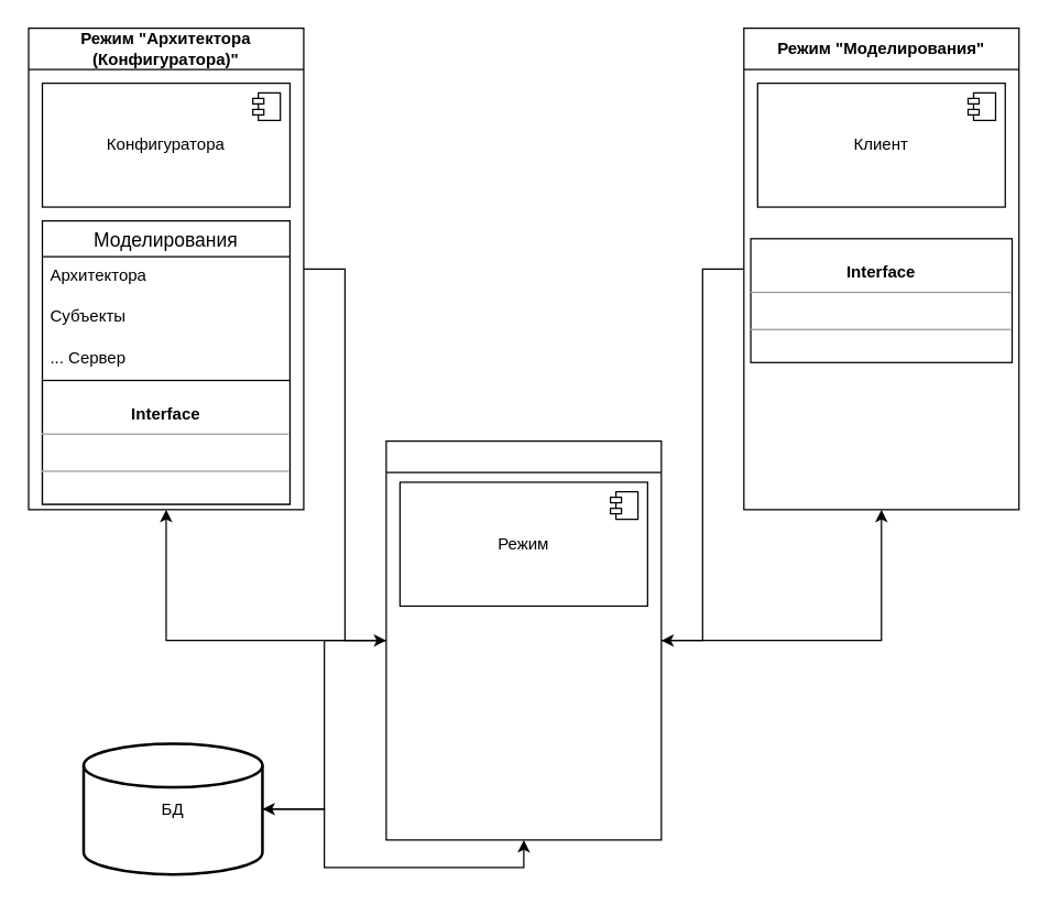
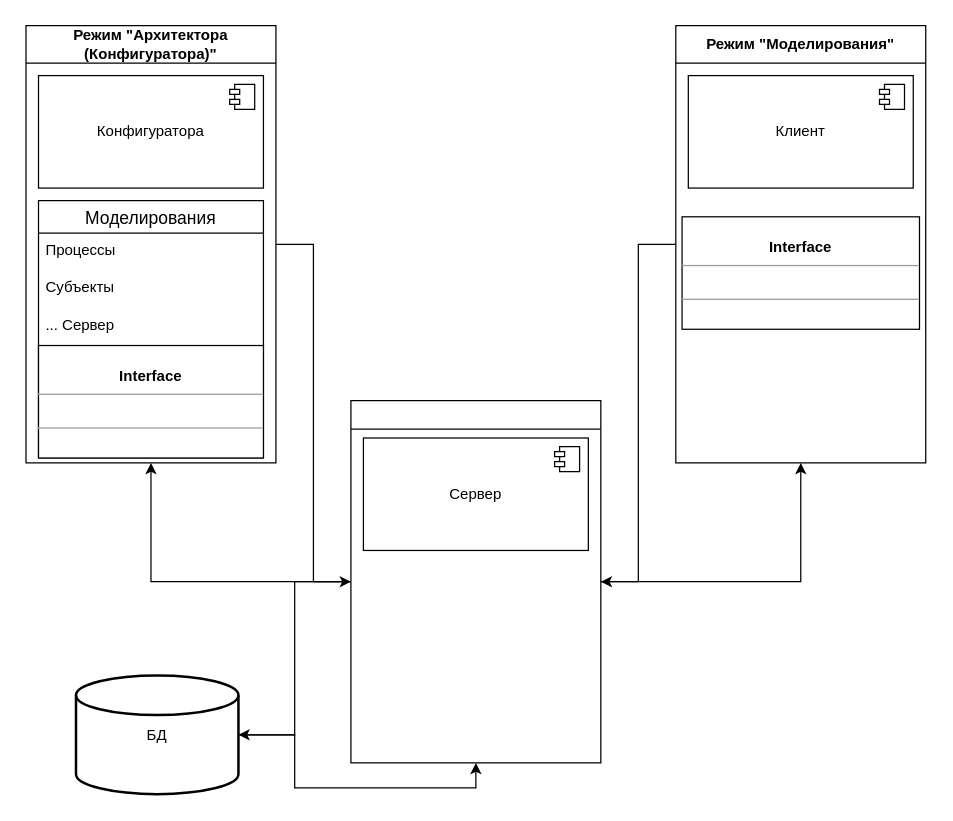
  <mxCell id="0" />
  <mxCell id="1" parent="0" />
  <mxCell id="2" style="edgeStyle=orthogonalEdgeStyle;rounded=0;orthogonalLoop=1;jettySize=auto;html=1;" edge="1" parent="1" source="3" target="13"><mxGeometry relative="1" as="geometry" /></mxCell>
  <mxCell id="3" value="Режим &quot;Архитектора (Конфигуратора)&quot;" style="swimlane;whiteSpace=wrap;html=1;startSize=30;" vertex="1" parent="1"><mxGeometry x="20" y="20" width="200" height="350" as="geometry" /></mxCell>
  <mxCell id="4" value="Моделирования" style="swimlane;fontStyle=0;childLayout=stackLayout;horizontal=1;startSize=26;horizontalStack=0;resizeParent=1;resizeParentMax=0;resizeLast=0;collapsible=1;marginBottom=0;align=center;fontSize=14;" vertex="1" parent="3"><mxGeometry x="10" y="140" width="180" height="206" as="geometry" /></mxCell>
- <mxCell id="5" value="Архитектора" style="text;strokeColor=none;fillColor=none;spacingLeft=4;spacingRight=4;overflow=hidden;rotatable=0;points=[[0,0.5],[1,0.5]];portConstraint=eastwest;fontSize=12;whiteSpace=wrap;html=1;" vertex="1" parent="4"><mxGeometry y="26" width="180" height="30" as="geometry" /></mxCell>
+ <mxCell id="5" value="Процессы" style="text;strokeColor=none;fillColor=none;spacingLeft=4;spacingRight=4;overflow=hidden;rotatable=0;points=[[0,0.5],[1,0.5]];portConstraint=eastwest;fontSize=12;whiteSpace=wrap;html=1;" vertex="1" parent="4"><mxGeometry y="26" width="180" height="30" as="geometry" /></mxCell>
  <mxCell id="6" value="Субъекты" style="text;strokeColor=none;fillColor=none;spacingLeft=4;spacingRight=4;overflow=hidden;rotatable=0;points=[[0,0.5],[1,0.5]];portConstraint=eastwest;fontSize=12;whiteSpace=wrap;html=1;" vertex="1" parent="4"><mxGeometry y="56" width="180" height="30" as="geometry" /></mxCell>
  <mxCell id="7" value="... Сервер" style="text;strokeColor=none;fillColor=none;spacingLeft=4;spacingRight=4;overflow=hidden;rotatable=0;points=[[0,0.5],[1,0.5]];portConstraint=eastwest;fontSize=12;whiteSpace=wrap;html=1;" vertex="1" parent="4"><mxGeometry y="86" width="180" height="30" as="geometry" /></mxCell>
  <mxCell id="8" value="&lt;p style=&quot;margin:0px;margin-top:4px;text-align:center;&quot;&gt;&lt;br&gt;&lt;b&gt;Interface&lt;/b&gt;&lt;/p&gt;&lt;hr size=&quot;1&quot;&gt;&lt;p style=&quot;margin:0px;margin-left:4px;&quot;&gt;&lt;br&gt;&lt;/p&gt;&lt;hr size=&quot;1&quot;&gt;&lt;p style=&quot;margin:0px;margin-left:4px;&quot;&gt;&lt;br&gt;&lt;/p&gt;" style="verticalAlign=top;align=left;overflow=fill;fontSize=12;fontFamily=Helvetica;html=1;whiteSpace=wrap;" vertex="1" parent="4"><mxGeometry y="116" width="180" height="90" as="geometry" /></mxCell>
  <mxCell id="9" value="Конфигуратора" style="html=1;dropTarget=0;whiteSpace=wrap;" vertex="1" parent="3"><mxGeometry x="10" y="40" width="180" height="90" as="geometry" /></mxCell>
  <mxCell id="10" value="" style="shape=module;jettyWidth=8;jettyHeight=4;" vertex="1" parent="9"><mxGeometry x="1" width="20" height="20" relative="1" as="geometry"><mxPoint x="-27" y="7" as="offset" /></mxGeometry></mxCell>
  <mxCell id="11" style="edgeStyle=orthogonalEdgeStyle;rounded=0;orthogonalLoop=1;jettySize=auto;html=1;entryX=0.5;entryY=1;entryDx=0;entryDy=0;" edge="1" parent="1" source="13" target="3"><mxGeometry relative="1" as="geometry" /></mxCell>
  <mxCell id="12" style="edgeStyle=orthogonalEdgeStyle;rounded=0;orthogonalLoop=1;jettySize=auto;html=1;entryX=0.5;entryY=1;entryDx=0;entryDy=0;" edge="1" parent="1" source="13" target="17"><mxGeometry relative="1" as="geometry" /></mxCell>
  <mxCell id="13" value="" style="swimlane;whiteSpace=wrap;html=1;" vertex="1" parent="1"><mxGeometry x="280" y="320" width="200" height="290" as="geometry" /></mxCell>
- <mxCell id="14" value="Режим" style="html=1;dropTarget=0;whiteSpace=wrap;" vertex="1" parent="13"><mxGeometry x="10" y="30" width="180" height="90" as="geometry" /></mxCell>
+ <mxCell id="14" value="Сервер" style="html=1;dropTarget=0;whiteSpace=wrap;" vertex="1" parent="13"><mxGeometry x="10" y="30" width="180" height="90" as="geometry" /></mxCell>
  <mxCell id="15" value="" style="shape=module;jettyWidth=8;jettyHeight=4;" vertex="1" parent="14"><mxGeometry x="1" width="20" height="20" relative="1" as="geometry"><mxPoint x="-27" y="7" as="offset" /></mxGeometry></mxCell>
  <mxCell id="16" style="edgeStyle=orthogonalEdgeStyle;rounded=0;orthogonalLoop=1;jettySize=auto;html=1;entryX=1;entryY=0.5;entryDx=0;entryDy=0;" edge="1" parent="1" source="17" target="13"><mxGeometry relative="1" as="geometry" /></mxCell>
  <mxCell id="17" value="Режим &quot;Моделирования&quot;" style="swimlane;whiteSpace=wrap;html=1;startSize=30;" vertex="1" parent="1"><mxGeometry x="540" y="20" width="200" height="350" as="geometry" /></mxCell>
  <mxCell id="18" value="Клиент" style="html=1;dropTarget=0;whiteSpace=wrap;" vertex="1" parent="17"><mxGeometry x="10" y="40" width="180" height="90" as="geometry" /></mxCell>
  <mxCell id="19" value="" style="shape=module;jettyWidth=8;jettyHeight=4;" vertex="1" parent="18"><mxGeometry x="1" width="20" height="20" relative="1" as="geometry"><mxPoint x="-27" y="7" as="offset" /></mxGeometry></mxCell>
  <mxCell id="20" value="&lt;p style=&quot;margin:0px;margin-top:4px;text-align:center;&quot;&gt;&lt;br&gt;&lt;b&gt;Interface&lt;/b&gt;&lt;/p&gt;&lt;hr size=&quot;1&quot;&gt;&lt;p style=&quot;margin:0px;margin-left:4px;&quot;&gt;&lt;br&gt;&lt;/p&gt;&lt;hr size=&quot;1&quot;&gt;&lt;p style=&quot;margin:0px;margin-left:4px;&quot;&gt;&lt;br&gt;&lt;/p&gt;" style="verticalAlign=top;align=left;overflow=fill;fontSize=12;fontFamily=Helvetica;html=1;whiteSpace=wrap;" vertex="1" parent="17"><mxGeometry x="5" y="153" width="190" height="90" as="geometry" /></mxCell>
  <mxCell id="21" style="edgeStyle=orthogonalEdgeStyle;rounded=0;orthogonalLoop=1;jettySize=auto;html=1;entryX=0.5;entryY=1;entryDx=0;entryDy=0;" edge="1" parent="1" source="22" target="13"><mxGeometry relative="1" as="geometry" /></mxCell>
  <mxCell id="22" value="БД" style="strokeWidth=2;html=1;shape=mxgraph.flowchart.database;whiteSpace=wrap;" vertex="1" parent="1"><mxGeometry x="60" y="540" width="130" height="95" as="geometry" /></mxCell>
  <mxCell id="23" style="edgeStyle=orthogonalEdgeStyle;rounded=0;orthogonalLoop=1;jettySize=auto;html=1;entryX=1;entryY=0.5;entryDx=0;entryDy=0;entryPerimeter=0;" edge="1" parent="1" source="13" target="22"><mxGeometry relative="1" as="geometry" /></mxCell>
